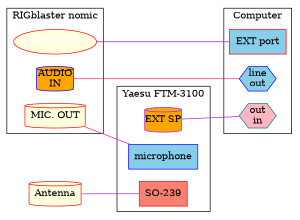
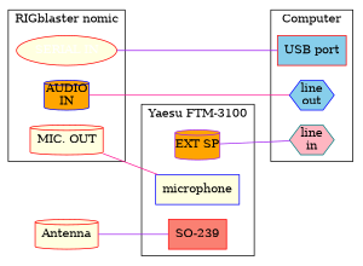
  graph {
    rankdir=LR
    node [color=red fillcolor=lightyellow shape=cylinder style=filled]
    edge [color=purple]
    n1 [fontcolor=white label="SERIAL IN" shape=ellipse]
    n2 [color=blue fillcolor=orange fixedsize=true label="AUDIO\nIN"]
    n3 [label="MIC. OUT"]
    n4 [color=purple fillcolor=orange fixedsize=true label="EXT SP"]
-   n5 [color=blue fillcolor=skyblue label=microphone shape=box]
+   n5 [color=blue label=microphone shape=box]
    n6 [fillcolor=salmon label="SO-239" shape=box]
-   n7 [fillcolor=skyblue label="EXT port" shape=box]
-   n8 [color=teal fillcolor=lightpink fixedsize=true label="out\nin" shape=hexagon]
+   n7 [fillcolor=skyblue label="USB port" shape=box]
+   n8 [color=teal fillcolor=lightpink fixedsize=true label="line\nin" shape=hexagon]
    n9 [color=blue fillcolor=skyblue fixedsize=true label="line\nout" shape=hexagon]
    Antenna
    subgraph cluster_1 {
      label="RIGblaster nomic"
      n1
      n2
      n3
    }
    subgraph cluster_2 {
      label="Yaesu FTM-3100"
      n4
      n5
      n6
    }
    subgraph cluster_3 {
      label=Computer
      n7
      n8
      n9
    }
    n1 -- n7
    n2 -- n9 [color=deeppink]
    n3 -- n5 [color=deeppink]
    n4 -- n8
    Antenna -- n6
  }
